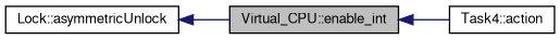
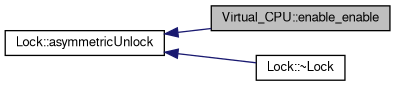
  digraph {
    rankdir=LR
    node [color=black fontname=FreeSans fontsize=10 shape=record]
    edge [color=midnightblue dir=back fontname=FreeSans fontsize=10 labelfontname=FreeSans labelfontsize=10 style=solid]
-   n1 [fillcolor=grey75 fontcolor=black height=0.2 label="Virtual_CPU::enable_int" style=filled width=0.4]
-   n2 [height=0.2 label="Task4::action" width=0.4]
+   n1 [fillcolor=grey75 fontcolor=black height=0.2 label="Virtual_CPU::enable_enable" style=filled width=0.4]
    n3 [height=0.2 label="Lock::asymmetricUnlock" width=0.4]
-   n1 -> n2
+   n4 [height=0.2 label="Lock::~Lock" width=0.4]
    n3 -> n1
+   n3 -> n4
  }
